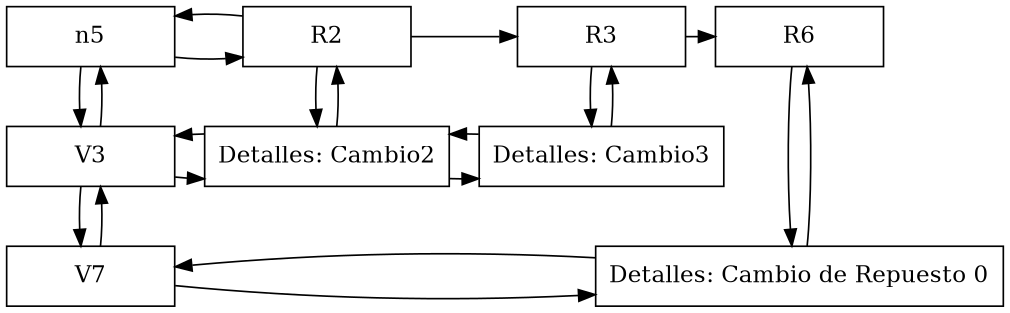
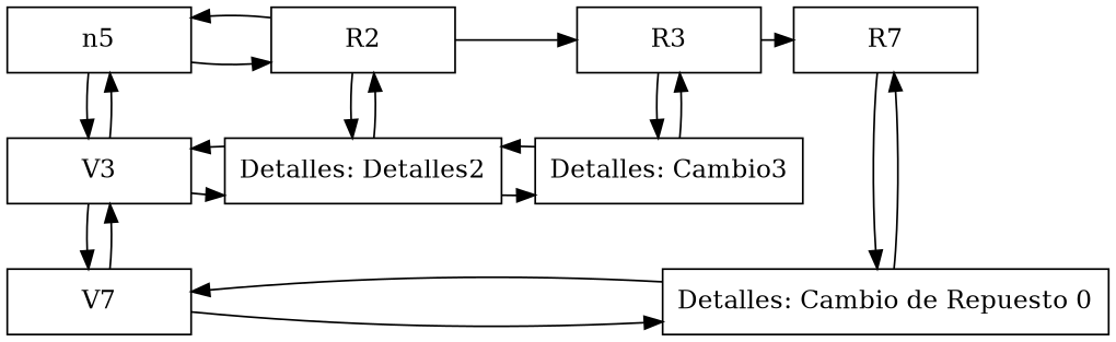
  digraph {
    node [group=0 shape=box]
    n1 [label=n5 width=1.4]
    n2 [group=1 label=R2 width=1.4]
    n3 [group=2 label=R3 width=1.4]
-   n4 [group=3 label=R6 width=1.4]
+   n4 [group=3 label=R7 width=1.4]
    n5 [label=V3 width=1.4]
-   n6 [group=1 label="Detalles: Cambio2" width=1.4]
+   n6 [group=1 label="Detalles: Detalles2" width=1.4]
    n7 [group=2 label="Detalles: Cambio3" width=1.4]
    n8 [label=V7 width=1.4]
    n9 [group=3 label="Detalles: Cambio de Repuesto 0" width=1.4]
    subgraph sub_1 {
      rank=same
      n1
      n2
      n3
      n4
    }
    subgraph sub_2 {
      rank=same
      n5
      n6
      n7
    }
    subgraph sub_3 {
      rank=same
      n8
      n9
    }
    n1 -> n2
    n1 -> n5
    n2 -> n1
    n2 -> n3
    n2 -> n6
    n3 -> n4
    n3 -> n7
    n4 -> n9
    n5 -> n1
    n5 -> n6
    n5 -> n8
    n6 -> n2
    n6 -> n5
    n6 -> n7
    n7 -> n3
    n7 -> n6
    n8 -> n5
    n8 -> n9
    n9 -> n4
    n9 -> n8
  }
